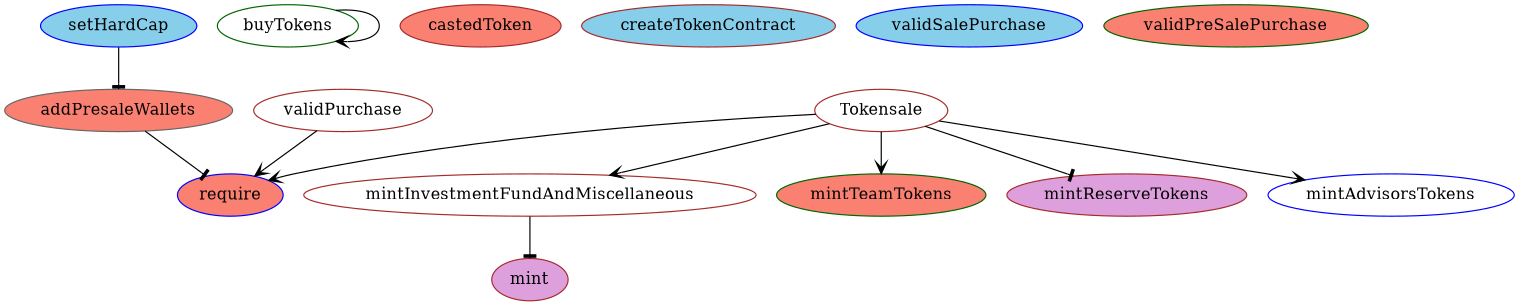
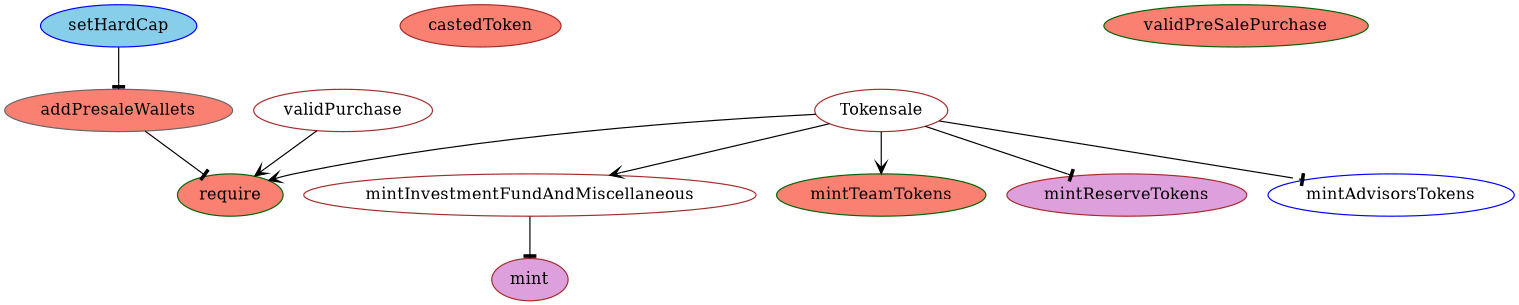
  strict digraph {
    node [color=brown fillcolor=salmon style=filled]
    edge [arrowhead=vee]
-   require [color=blue]
+   require [color=darkgreen]
    Tokensale [fillcolor=white]
    mintInvestmentFundAndMiscellaneous [fillcolor=white]
    mintTeamTokens [color=darkgreen]
    mintReserveTokens [fillcolor=plum]
    mintAdvisorsTokens [color=blue fillcolor=white]
    mint [fillcolor=plum]
    setHardCap [color=blue fillcolor=skyblue]
    addPresaleWallets [color=gray40]
-   buyTokens [color=darkgreen fillcolor=white]
    castedToken
-   createTokenContract [fillcolor=skyblue]
-   validSalePurchase [color=blue fillcolor=skyblue]
    validPreSalePurchase [color=darkgreen]
    validPurchase [fillcolor=white]
    Tokensale -> require
    Tokensale -> mintInvestmentFundAndMiscellaneous
    Tokensale -> mintTeamTokens
    Tokensale -> mintReserveTokens [arrowhead=tee]
-   Tokensale -> mintAdvisorsTokens
+   Tokensale -> mintAdvisorsTokens [arrowhead=tee]
    mintInvestmentFundAndMiscellaneous -> mint [arrowhead=tee]
    setHardCap -> addPresaleWallets [arrowhead=tee]
    addPresaleWallets -> require [arrowhead=tee]
-   buyTokens -> buyTokens
    validPurchase -> require
  }
